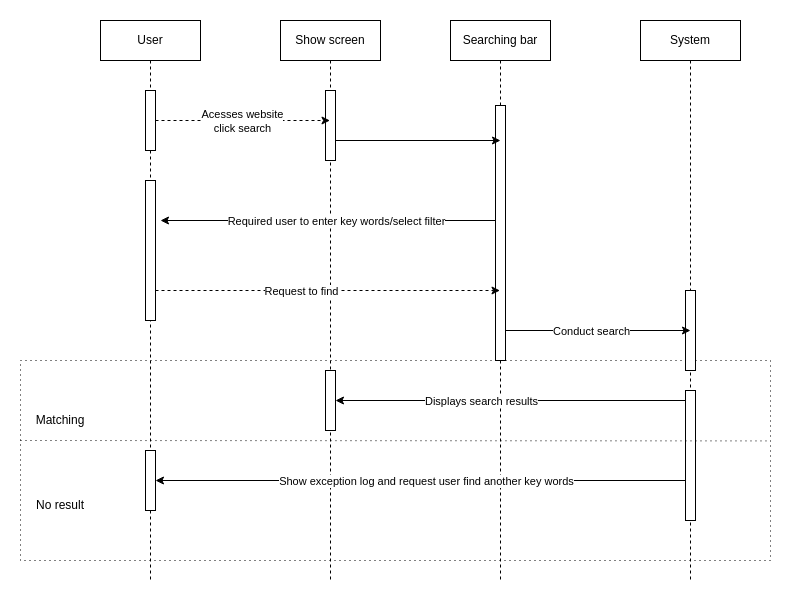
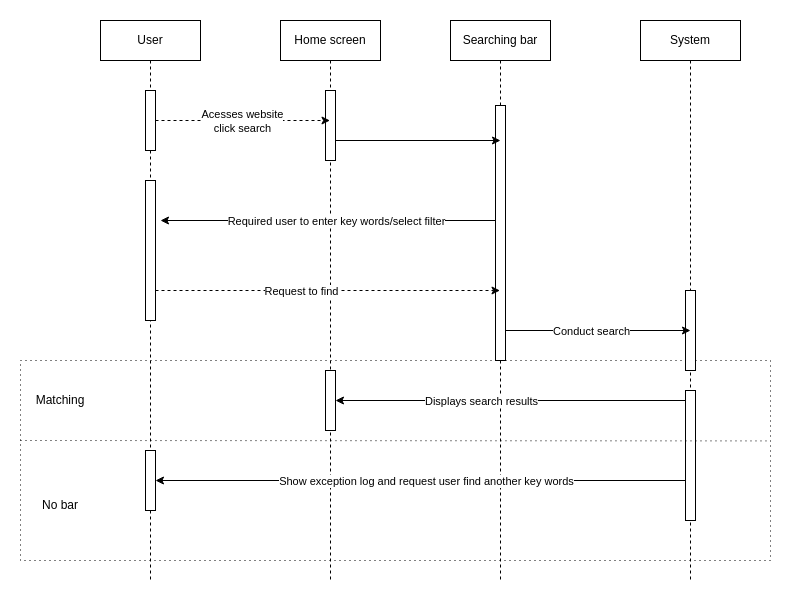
  <mxCell id="0" />
  <mxCell id="1" parent="0" />
  <mxCell id="2" value="" style="rounded=0;whiteSpace=wrap;html=1;dashed=1;dashPattern=1 4;" vertex="1" parent="1"><mxGeometry x="20" y="360" width="750" height="200" as="geometry" /></mxCell>
  <mxCell id="3" value="User" style="shape=umlLifeline;perimeter=lifelinePerimeter;whiteSpace=wrap;html=1;container=0;dropTarget=0;collapsible=0;recursiveResize=0;outlineConnect=0;portConstraint=eastwest;newEdgeStyle={&quot;edgeStyle&quot;:&quot;elbowEdgeStyle&quot;,&quot;elbow&quot;:&quot;vertical&quot;,&quot;curved&quot;:0,&quot;rounded&quot;:0};" parent="1" vertex="1"><mxGeometry x="100" y="20" width="100" height="560" as="geometry" /></mxCell>
  <mxCell id="4" value="" style="html=1;points=[];perimeter=orthogonalPerimeter;outlineConnect=0;targetShapes=umlLifeline;portConstraint=eastwest;newEdgeStyle={&quot;edgeStyle&quot;:&quot;elbowEdgeStyle&quot;,&quot;elbow&quot;:&quot;vertical&quot;,&quot;curved&quot;:0,&quot;rounded&quot;:0};" parent="3" vertex="1"><mxGeometry x="45" y="70" width="10" height="60" as="geometry" /></mxCell>
  <mxCell id="5" value="" style="html=1;points=[];perimeter=orthogonalPerimeter;outlineConnect=0;targetShapes=umlLifeline;portConstraint=eastwest;newEdgeStyle={&quot;edgeStyle&quot;:&quot;elbowEdgeStyle&quot;,&quot;elbow&quot;:&quot;vertical&quot;,&quot;curved&quot;:0,&quot;rounded&quot;:0};" parent="3" vertex="1"><mxGeometry x="45" y="160" width="10" height="140" as="geometry" /></mxCell>
  <mxCell id="6" value="" style="html=1;points=[];perimeter=orthogonalPerimeter;outlineConnect=0;targetShapes=umlLifeline;portConstraint=eastwest;newEdgeStyle={&quot;edgeStyle&quot;:&quot;elbowEdgeStyle&quot;,&quot;elbow&quot;:&quot;vertical&quot;,&quot;curved&quot;:0,&quot;rounded&quot;:0};" vertex="1" parent="3"><mxGeometry x="45" y="430" width="10" height="60" as="geometry" /></mxCell>
  <mxCell id="7" value="System" style="shape=umlLifeline;perimeter=lifelinePerimeter;whiteSpace=wrap;html=1;container=0;dropTarget=0;collapsible=0;recursiveResize=0;outlineConnect=0;portConstraint=eastwest;newEdgeStyle={&quot;edgeStyle&quot;:&quot;elbowEdgeStyle&quot;,&quot;elbow&quot;:&quot;vertical&quot;,&quot;curved&quot;:0,&quot;rounded&quot;:0};" parent="1" vertex="1"><mxGeometry x="640" y="20" width="100" height="560" as="geometry" /></mxCell>
  <mxCell id="8" value="" style="html=1;points=[];perimeter=orthogonalPerimeter;outlineConnect=0;targetShapes=umlLifeline;portConstraint=eastwest;newEdgeStyle={&quot;edgeStyle&quot;:&quot;elbowEdgeStyle&quot;,&quot;elbow&quot;:&quot;vertical&quot;,&quot;curved&quot;:0,&quot;rounded&quot;:0};" parent="7" vertex="1"><mxGeometry x="45" y="270" width="10" height="80" as="geometry" /></mxCell>
  <mxCell id="9" value="" style="html=1;points=[];perimeter=orthogonalPerimeter;outlineConnect=0;targetShapes=umlLifeline;portConstraint=eastwest;newEdgeStyle={&quot;edgeStyle&quot;:&quot;elbowEdgeStyle&quot;,&quot;elbow&quot;:&quot;vertical&quot;,&quot;curved&quot;:0,&quot;rounded&quot;:0};" vertex="1" parent="7"><mxGeometry x="45" y="370" width="10" height="130" as="geometry" /></mxCell>
- <mxCell id="10" value="Show screen" style="shape=umlLifeline;perimeter=lifelinePerimeter;whiteSpace=wrap;html=1;container=0;dropTarget=0;collapsible=0;recursiveResize=0;outlineConnect=0;portConstraint=eastwest;newEdgeStyle={&quot;edgeStyle&quot;:&quot;elbowEdgeStyle&quot;,&quot;elbow&quot;:&quot;vertical&quot;,&quot;curved&quot;:0,&quot;rounded&quot;:0};" vertex="1" parent="1"><mxGeometry x="280" y="20" width="100" height="560" as="geometry" /></mxCell>
+ <mxCell id="10" value="Home screen" style="shape=umlLifeline;perimeter=lifelinePerimeter;whiteSpace=wrap;html=1;container=0;dropTarget=0;collapsible=0;recursiveResize=0;outlineConnect=0;portConstraint=eastwest;newEdgeStyle={&quot;edgeStyle&quot;:&quot;elbowEdgeStyle&quot;,&quot;elbow&quot;:&quot;vertical&quot;,&quot;curved&quot;:0,&quot;rounded&quot;:0};" vertex="1" parent="1"><mxGeometry x="280" y="20" width="100" height="560" as="geometry" /></mxCell>
  <mxCell id="11" value="" style="html=1;points=[];perimeter=orthogonalPerimeter;outlineConnect=0;targetShapes=umlLifeline;portConstraint=eastwest;newEdgeStyle={&quot;edgeStyle&quot;:&quot;elbowEdgeStyle&quot;,&quot;elbow&quot;:&quot;vertical&quot;,&quot;curved&quot;:0,&quot;rounded&quot;:0};" vertex="1" parent="10"><mxGeometry x="45" y="70" width="10" height="70" as="geometry" /></mxCell>
  <mxCell id="12" value="" style="html=1;points=[];perimeter=orthogonalPerimeter;outlineConnect=0;targetShapes=umlLifeline;portConstraint=eastwest;newEdgeStyle={&quot;edgeStyle&quot;:&quot;elbowEdgeStyle&quot;,&quot;elbow&quot;:&quot;vertical&quot;,&quot;curved&quot;:0,&quot;rounded&quot;:0};" vertex="1" parent="10"><mxGeometry x="45" y="350" width="10" height="60" as="geometry" /></mxCell>
  <mxCell id="13" style="edgeStyle=elbowEdgeStyle;rounded=0;orthogonalLoop=1;jettySize=auto;html=1;elbow=vertical;curved=0;dashed=1;" edge="1" parent="1" source="4" target="10"><mxGeometry relative="1" as="geometry" /></mxCell>
  <mxCell id="14" value="Acesses website&lt;br&gt;click search" style="edgeLabel;html=1;align=center;verticalAlign=middle;resizable=0;points=[];" vertex="1" connectable="0" parent="13"><mxGeometry x="-0.169" y="2" relative="1" as="geometry"><mxPoint x="13" y="2" as="offset" /></mxGeometry></mxCell>
  <mxCell id="15" value="Searching bar" style="shape=umlLifeline;perimeter=lifelinePerimeter;whiteSpace=wrap;html=1;container=0;dropTarget=0;collapsible=0;recursiveResize=0;outlineConnect=0;portConstraint=eastwest;newEdgeStyle={&quot;edgeStyle&quot;:&quot;elbowEdgeStyle&quot;,&quot;elbow&quot;:&quot;vertical&quot;,&quot;curved&quot;:0,&quot;rounded&quot;:0};" vertex="1" parent="1"><mxGeometry x="450" y="20" width="100" height="560" as="geometry" /></mxCell>
  <mxCell id="16" value="" style="html=1;points=[];perimeter=orthogonalPerimeter;outlineConnect=0;targetShapes=umlLifeline;portConstraint=eastwest;newEdgeStyle={&quot;edgeStyle&quot;:&quot;elbowEdgeStyle&quot;,&quot;elbow&quot;:&quot;vertical&quot;,&quot;curved&quot;:0,&quot;rounded&quot;:0};" vertex="1" parent="15"><mxGeometry x="45" y="85" width="10" height="255" as="geometry" /></mxCell>
  <mxCell id="17" style="edgeStyle=elbowEdgeStyle;rounded=0;orthogonalLoop=1;jettySize=auto;html=1;elbow=vertical;curved=0;" edge="1" parent="1"><mxGeometry relative="1" as="geometry"><mxPoint x="335" y="129.997" as="sourcePoint" /><mxPoint x="500" y="140" as="targetPoint" /><Array as="points"><mxPoint x="420" y="140" /></Array></mxGeometry></mxCell>
  <mxCell id="18" style="edgeStyle=elbowEdgeStyle;rounded=0;orthogonalLoop=1;jettySize=auto;html=1;elbow=vertical;curved=0;" edge="1" parent="1" source="16"><mxGeometry relative="1" as="geometry"><mxPoint x="160" y="220" as="targetPoint" /><Array as="points"><mxPoint x="340" y="220" /></Array></mxGeometry></mxCell>
  <mxCell id="19" value="Required user to enter key words/select filter" style="edgeLabel;html=1;align=center;verticalAlign=middle;resizable=0;points=[];" vertex="1" connectable="0" parent="18"><mxGeometry x="0.204" relative="1" as="geometry"><mxPoint x="42" as="offset" /></mxGeometry></mxCell>
  <mxCell id="20" style="edgeStyle=elbowEdgeStyle;rounded=0;orthogonalLoop=1;jettySize=auto;html=1;elbow=vertical;curved=0;dashed=1;" edge="1" parent="1" source="5" target="15"><mxGeometry relative="1" as="geometry"><Array as="points"><mxPoint x="300" y="290" /></Array></mxGeometry></mxCell>
  <mxCell id="21" value="Request to find" style="edgeLabel;html=1;align=center;verticalAlign=middle;resizable=0;points=[];" vertex="1" connectable="0" parent="20"><mxGeometry x="-0.424" relative="1" as="geometry"><mxPoint x="46" as="offset" /></mxGeometry></mxCell>
  <mxCell id="22" style="edgeStyle=elbowEdgeStyle;rounded=0;orthogonalLoop=1;jettySize=auto;html=1;elbow=horizontal;curved=0;entryX=0.5;entryY=0.5;entryDx=0;entryDy=0;entryPerimeter=0;" edge="1" parent="1" source="16" target="8"><mxGeometry relative="1" as="geometry"><mxPoint x="680" y="330" as="targetPoint" /><Array as="points"><mxPoint x="573" y="330" /></Array></mxGeometry></mxCell>
  <mxCell id="23" value="Conduct search" style="edgeLabel;html=1;align=center;verticalAlign=middle;resizable=0;points=[];" vertex="1" connectable="0" parent="22"><mxGeometry x="-0.171" relative="1" as="geometry"><mxPoint x="8" as="offset" /></mxGeometry></mxCell>
  <mxCell id="24" style="edgeStyle=elbowEdgeStyle;rounded=0;orthogonalLoop=1;jettySize=auto;html=1;elbow=vertical;curved=0;" edge="1" parent="1" source="9" target="12"><mxGeometry relative="1" as="geometry"><Array as="points"><mxPoint x="510" y="400" /></Array></mxGeometry></mxCell>
  <mxCell id="25" value="Displays search results" style="edgeLabel;html=1;align=center;verticalAlign=middle;resizable=0;points=[];" vertex="1" connectable="0" parent="24"><mxGeometry x="0.3" y="1" relative="1" as="geometry"><mxPoint x="23" y="-1" as="offset" /></mxGeometry></mxCell>
  <mxCell id="26" style="edgeStyle=elbowEdgeStyle;rounded=0;orthogonalLoop=1;jettySize=auto;html=1;elbow=vertical;curved=0;" edge="1" parent="1" source="9" target="6"><mxGeometry relative="1" as="geometry" /></mxCell>
  <mxCell id="27" value="Show exception log and request user find another key words" style="edgeLabel;html=1;align=center;verticalAlign=middle;resizable=0;points=[];" vertex="1" connectable="0" parent="26"><mxGeometry x="0.176" y="1" relative="1" as="geometry"><mxPoint x="52" y="-1" as="offset" /></mxGeometry></mxCell>
  <mxCell id="28" style="rounded=0;orthogonalLoop=1;jettySize=auto;html=1;entryX=1;entryY=0.5;entryDx=0;entryDy=0;" edge="1" parent="1" source="2" target="2"><mxGeometry relative="1" as="geometry" /></mxCell>
  <mxCell id="29" style="rounded=0;orthogonalLoop=1;jettySize=auto;html=1;entryX=1;entryY=0.5;entryDx=0;entryDy=0;dashed=1;dashPattern=1 4;endArrow=none;endFill=0;" edge="1" parent="1"><mxGeometry relative="1" as="geometry"><mxPoint x="770" y="440.42" as="targetPoint" /><mxPoint x="20" y="440" as="sourcePoint" /></mxGeometry></mxCell>
- <mxCell id="30" value="Matching" style="text;html=1;strokeColor=none;fillColor=none;align=center;verticalAlign=middle;whiteSpace=wrap;rounded=0;" vertex="1" parent="1"><mxGeometry x="30" y="405" width="60" height="30" as="geometry" /></mxCell>
- <mxCell id="31" value="No result" style="text;html=1;strokeColor=none;fillColor=none;align=center;verticalAlign=middle;whiteSpace=wrap;rounded=0;" vertex="1" parent="1"><mxGeometry x="30" y="490" width="60" height="30" as="geometry" /></mxCell>
+ <mxCell id="30" value="Matching" style="text;html=1;strokeColor=none;fillColor=none;align=center;verticalAlign=middle;whiteSpace=wrap;rounded=0;" vertex="1" parent="1"><mxGeometry x="30" y="385" width="60" height="30" as="geometry" /></mxCell>
+ <mxCell id="31" value="No bar" style="text;html=1;strokeColor=none;fillColor=none;align=center;verticalAlign=middle;whiteSpace=wrap;rounded=0;" vertex="1" parent="1"><mxGeometry x="30" y="490" width="60" height="30" as="geometry" /></mxCell>
